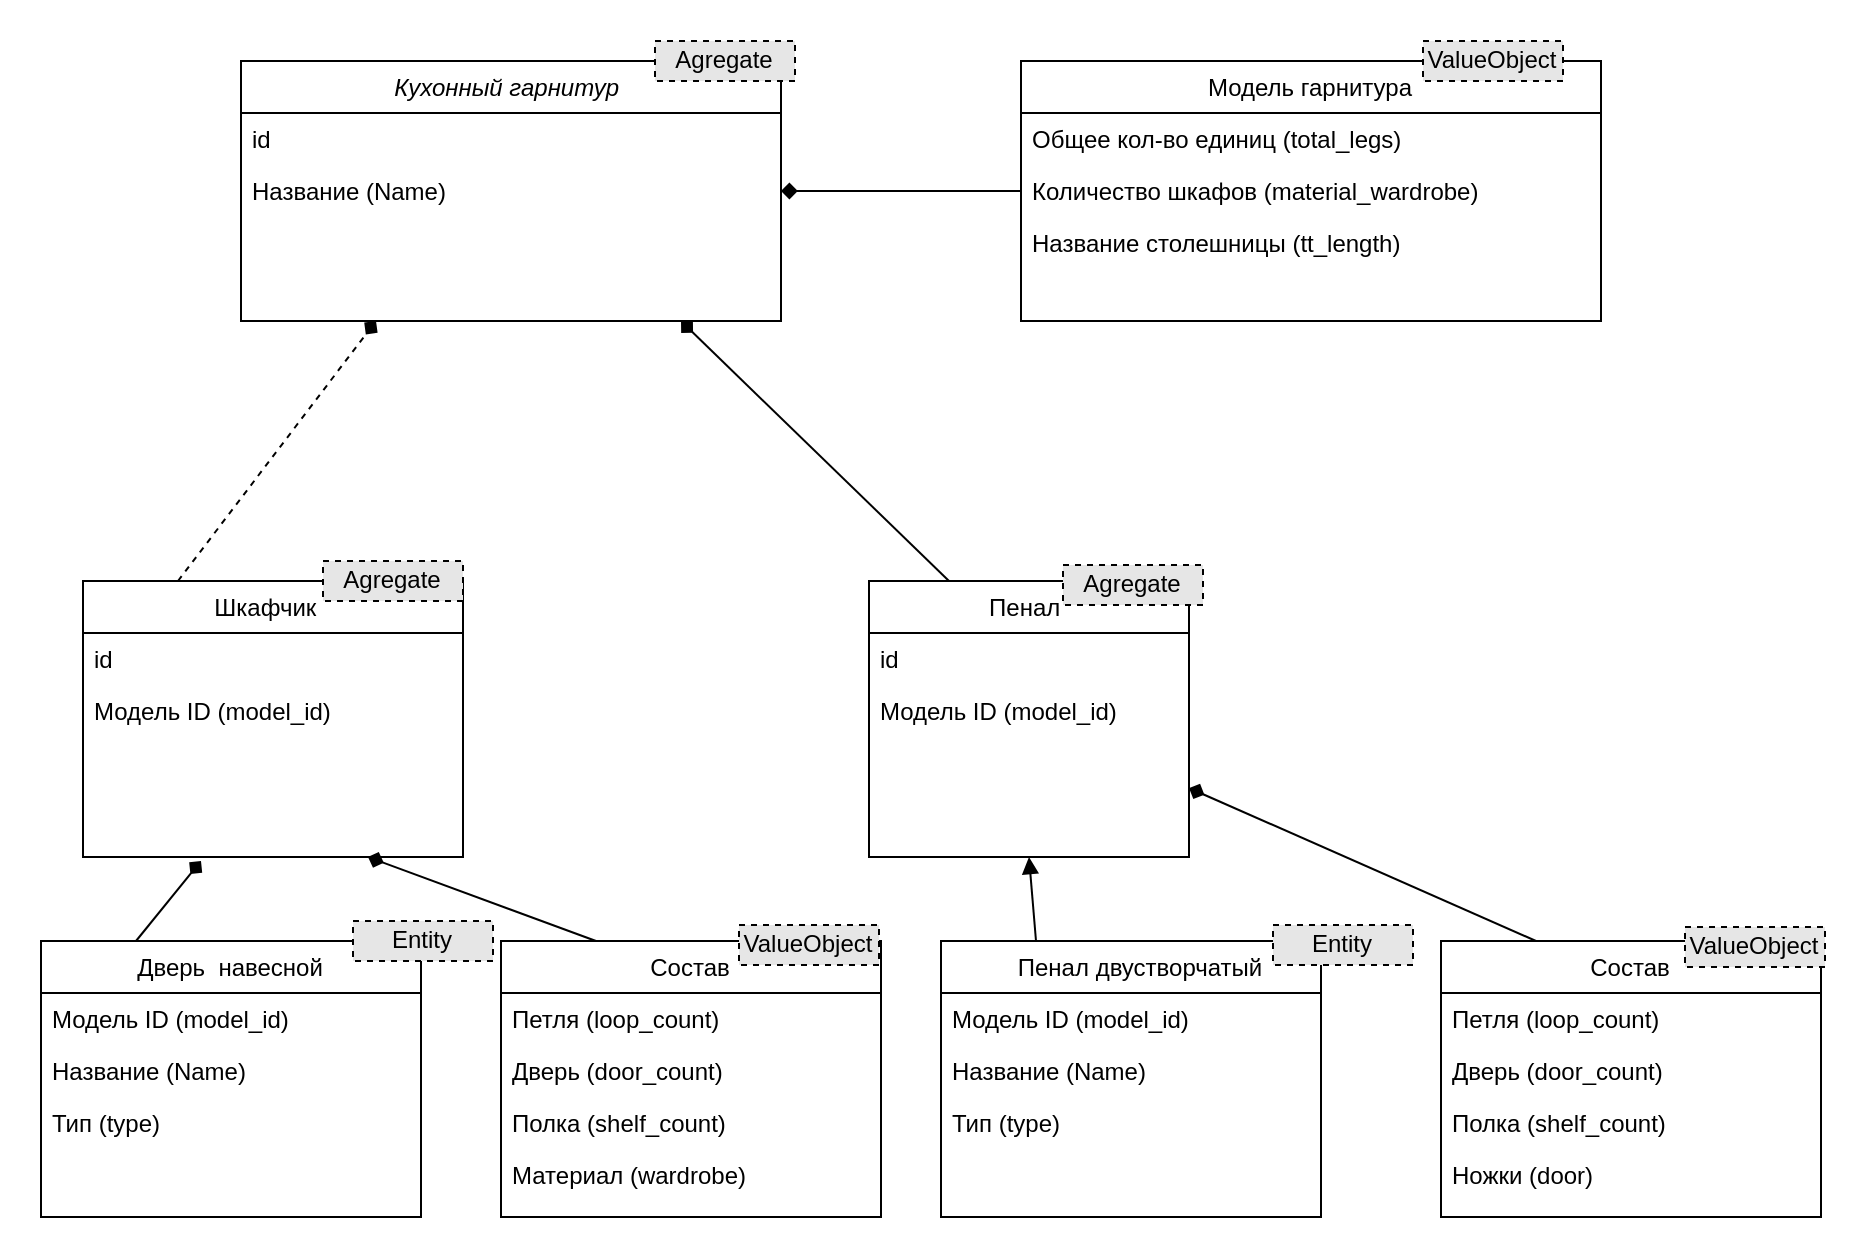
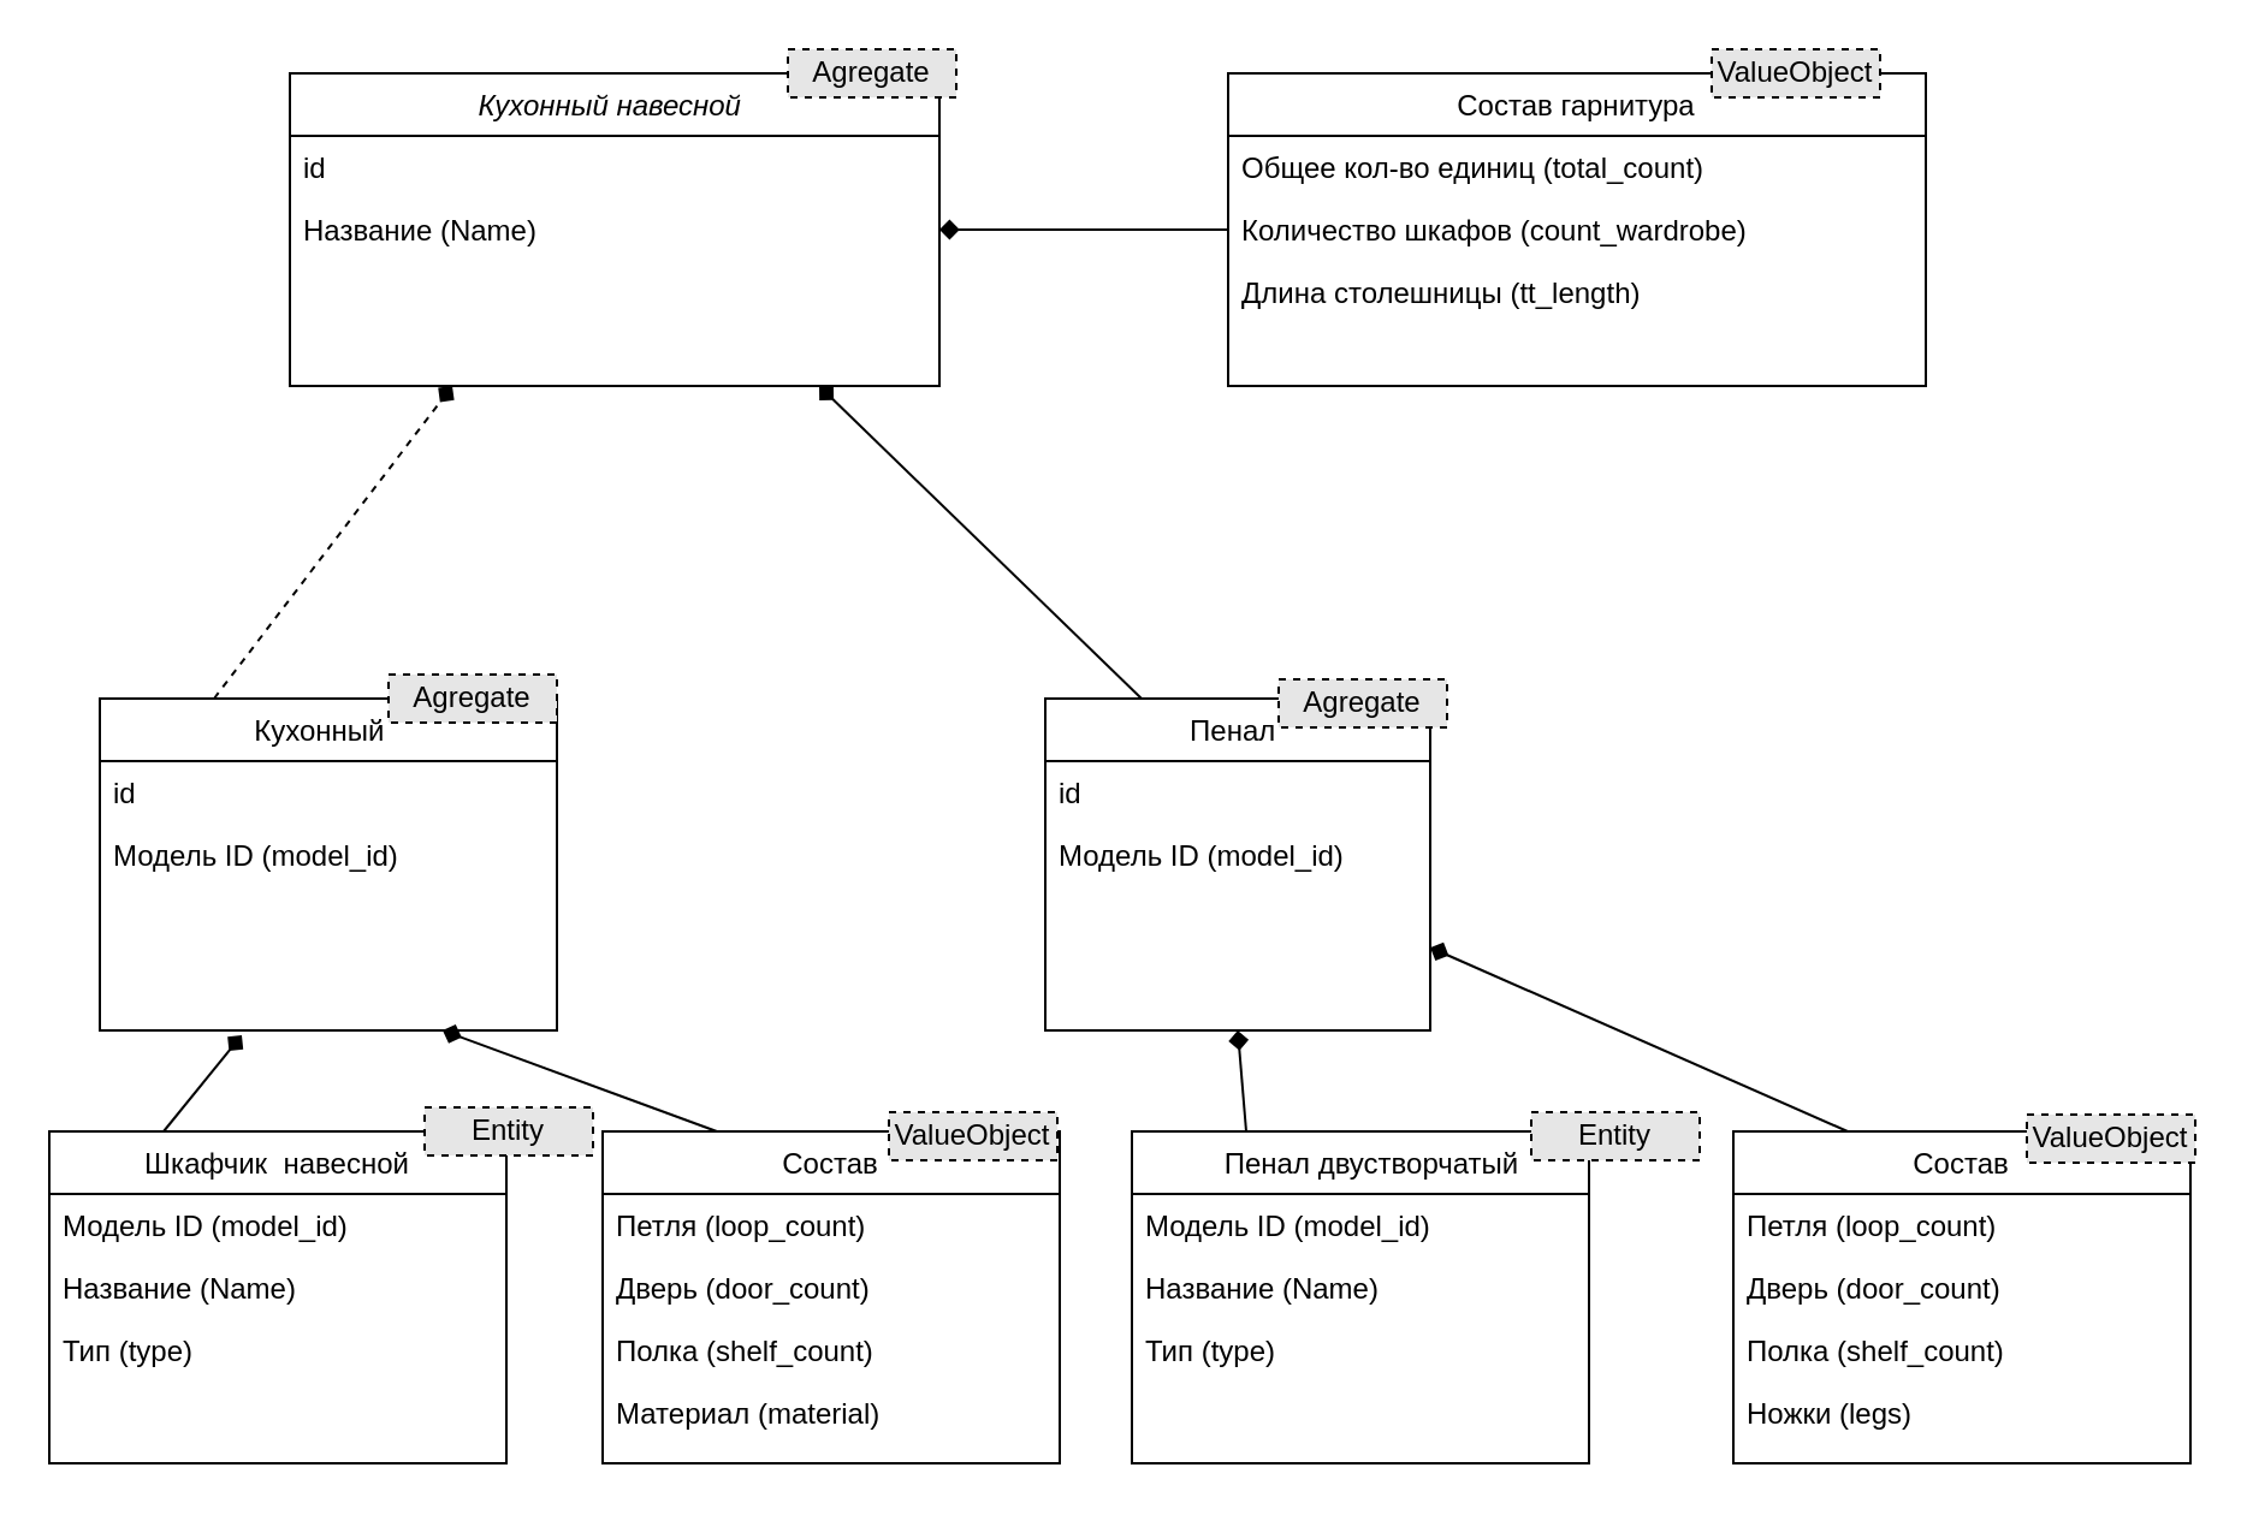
  <mxCell id="0" />
  <mxCell id="1" parent="0" />
- <mxCell id="2" value="Кухонный гарнитур " style="swimlane;fontStyle=2;align=center;verticalAlign=top;childLayout=stackLayout;horizontal=1;startSize=26;horizontalStack=0;resizeParent=1;resizeLast=0;collapsible=1;marginBottom=0;rounded=0;shadow=0;strokeWidth=1;" parent="1" vertex="1"><mxGeometry x="120" y="30" width="270" height="130" as="geometry"><mxRectangle x="230" y="140" width="160" height="26" as="alternateBounds" /></mxGeometry></mxCell>
+ <mxCell id="2" value="Кухонный навесной " style="swimlane;fontStyle=2;align=center;verticalAlign=top;childLayout=stackLayout;horizontal=1;startSize=26;horizontalStack=0;resizeParent=1;resizeLast=0;collapsible=1;marginBottom=0;rounded=0;shadow=0;strokeWidth=1;" parent="1" vertex="1"><mxGeometry x="120" y="30" width="270" height="130" as="geometry"><mxRectangle x="230" y="140" width="160" height="26" as="alternateBounds" /></mxGeometry></mxCell>
  <mxCell id="3" value="id" style="text;align=left;verticalAlign=top;spacingLeft=4;spacingRight=4;overflow=hidden;rotatable=0;points=[[0,0.5],[1,0.5]];portConstraint=eastwest;" parent="2" vertex="1"><mxGeometry y="26" width="270" height="26" as="geometry" /></mxCell>
  <mxCell id="4" value="Название (Name)" style="text;align=left;verticalAlign=top;spacingLeft=4;spacingRight=4;overflow=hidden;rotatable=0;points=[[0,0.5],[1,0.5]];portConstraint=eastwest;rounded=0;shadow=0;html=0;" parent="2" vertex="1"><mxGeometry y="52" width="270" height="26" as="geometry" /></mxCell>
  <mxCell id="5" style="edgeStyle=none;html=1;exitX=0.25;exitY=0;exitDx=0;exitDy=0;entryX=0.25;entryY=1;entryDx=0;entryDy=0;fontColor=#000000;endArrow=diamond;endFill=1;strokeColor=default;dashed=1;" edge="1" parent="1" source="6" target="2"><mxGeometry relative="1" as="geometry" /></mxCell>
- <mxCell id="6" value="Шкафчик  " style="swimlane;fontStyle=0;align=center;verticalAlign=top;childLayout=stackLayout;horizontal=1;startSize=26;horizontalStack=0;resizeParent=1;resizeLast=0;collapsible=1;marginBottom=0;rounded=0;shadow=0;strokeWidth=1;" parent="1" vertex="1"><mxGeometry x="41" y="290" width="190" height="138" as="geometry"><mxRectangle x="130" y="380" width="160" height="26" as="alternateBounds" /></mxGeometry></mxCell>
+ <mxCell id="6" value="Кухонный  " style="swimlane;fontStyle=0;align=center;verticalAlign=top;childLayout=stackLayout;horizontal=1;startSize=26;horizontalStack=0;resizeParent=1;resizeLast=0;collapsible=1;marginBottom=0;rounded=0;shadow=0;strokeWidth=1;" parent="1" vertex="1"><mxGeometry x="41" y="290" width="190" height="138" as="geometry"><mxRectangle x="130" y="380" width="160" height="26" as="alternateBounds" /></mxGeometry></mxCell>
  <mxCell id="7" value="id" style="text;align=left;verticalAlign=top;spacingLeft=4;spacingRight=4;overflow=hidden;rotatable=0;points=[[0,0.5],[1,0.5]];portConstraint=eastwest;" vertex="1" parent="6"><mxGeometry y="26" width="190" height="26" as="geometry" /></mxCell>
  <mxCell id="8" value="Модель ID (model_id)" style="text;align=left;verticalAlign=top;spacingLeft=4;spacingRight=4;overflow=hidden;rotatable=0;points=[[0,0.5],[1,0.5]];portConstraint=eastwest;" parent="6" vertex="1"><mxGeometry y="52" width="190" height="26" as="geometry" /></mxCell>
- <mxCell id="9" value="Модель гарнитура" style="swimlane;fontStyle=0;align=center;verticalAlign=top;childLayout=stackLayout;horizontal=1;startSize=26;horizontalStack=0;resizeParent=1;resizeLast=0;collapsible=1;marginBottom=0;rounded=0;shadow=0;strokeWidth=1;" parent="1" vertex="1"><mxGeometry x="510" y="30" width="290" height="130" as="geometry"><mxRectangle x="550" y="140" width="160" height="26" as="alternateBounds" /></mxGeometry></mxCell>
- <mxCell id="10" value="Общее кол-во единиц (total_legs)" style="text;align=left;verticalAlign=top;spacingLeft=4;spacingRight=4;overflow=hidden;rotatable=0;points=[[0,0.5],[1,0.5]];portConstraint=eastwest;" vertex="1" parent="9"><mxGeometry y="26" width="290" height="26" as="geometry" /></mxCell>
- <mxCell id="11" value="Количество шкафов (material_wardrobe)" style="text;align=left;verticalAlign=top;spacingLeft=4;spacingRight=4;overflow=hidden;rotatable=0;points=[[0,0.5],[1,0.5]];portConstraint=eastwest;" vertex="1" parent="9"><mxGeometry y="52" width="290" height="26" as="geometry" /></mxCell>
- <mxCell id="12" value="Название столешницы (tt_length)" style="text;align=left;verticalAlign=top;spacingLeft=4;spacingRight=4;overflow=hidden;rotatable=0;points=[[0,0.5],[1,0.5]];portConstraint=eastwest;" vertex="1" parent="9"><mxGeometry y="78" width="290" height="26" as="geometry" /></mxCell>
+ <mxCell id="9" value="Состав гарнитура" style="swimlane;fontStyle=0;align=center;verticalAlign=top;childLayout=stackLayout;horizontal=1;startSize=26;horizontalStack=0;resizeParent=1;resizeLast=0;collapsible=1;marginBottom=0;rounded=0;shadow=0;strokeWidth=1;" parent="1" vertex="1"><mxGeometry x="510" y="30" width="290" height="130" as="geometry"><mxRectangle x="550" y="140" width="160" height="26" as="alternateBounds" /></mxGeometry></mxCell>
+ <mxCell id="10" value="Общее кол-во единиц (total_count)" style="text;align=left;verticalAlign=top;spacingLeft=4;spacingRight=4;overflow=hidden;rotatable=0;points=[[0,0.5],[1,0.5]];portConstraint=eastwest;" vertex="1" parent="9"><mxGeometry y="26" width="290" height="26" as="geometry" /></mxCell>
+ <mxCell id="11" value="Количество шкафов (count_wardrobe)" style="text;align=left;verticalAlign=top;spacingLeft=4;spacingRight=4;overflow=hidden;rotatable=0;points=[[0,0.5],[1,0.5]];portConstraint=eastwest;" vertex="1" parent="9"><mxGeometry y="52" width="290" height="26" as="geometry" /></mxCell>
+ <mxCell id="12" value="Длина столешницы (tt_length)" style="text;align=left;verticalAlign=top;spacingLeft=4;spacingRight=4;overflow=hidden;rotatable=0;points=[[0,0.5],[1,0.5]];portConstraint=eastwest;" vertex="1" parent="9"><mxGeometry y="78" width="290" height="26" as="geometry" /></mxCell>
  <mxCell id="13" style="html=1;exitX=0.25;exitY=0;exitDx=0;exitDy=0;fontColor=#000000;endArrow=diamond;endFill=1;strokeColor=default;" edge="1" parent="1" source="14"><mxGeometry relative="1" as="geometry"><mxPoint x="340" y="160" as="targetPoint" /></mxGeometry></mxCell>
  <mxCell id="14" value="Пенал " style="swimlane;fontStyle=0;align=center;verticalAlign=top;childLayout=stackLayout;horizontal=1;startSize=26;horizontalStack=0;resizeParent=1;resizeLast=0;collapsible=1;marginBottom=0;rounded=0;shadow=0;strokeWidth=1;" parent="1" vertex="1"><mxGeometry x="434" y="290" width="160" height="138" as="geometry"><mxRectangle x="130" y="380" width="160" height="26" as="alternateBounds" /></mxGeometry></mxCell>
  <mxCell id="15" value="id" style="text;align=left;verticalAlign=top;spacingLeft=4;spacingRight=4;overflow=hidden;rotatable=0;points=[[0,0.5],[1,0.5]];portConstraint=eastwest;" parent="14" vertex="1"><mxGeometry y="26" width="160" height="26" as="geometry" /></mxCell>
  <mxCell id="16" value="Модель ID (model_id)" style="text;align=left;verticalAlign=top;spacingLeft=4;spacingRight=4;overflow=hidden;rotatable=0;points=[[0,0.5],[1,0.5]];portConstraint=eastwest;" vertex="1" parent="14"><mxGeometry y="52" width="160" height="26" as="geometry" /></mxCell>
  <mxCell id="17" value="&lt;font color=&quot;#000000&quot;&gt;Agregate&lt;/font&gt;" style="rounded=0;whiteSpace=wrap;html=1;dashed=1;fillColor=#E6E6E6;" parent="1" vertex="1"><mxGeometry x="327" y="20" width="70" height="20" as="geometry" /></mxCell>
  <mxCell id="18" value="&lt;font color=&quot;#000000&quot;&gt;Agregate&lt;/font&gt;" style="rounded=0;whiteSpace=wrap;html=1;dashed=1;fillColor=#E6E6E6;" parent="1" vertex="1"><mxGeometry x="161" y="280" width="70" height="20" as="geometry" /></mxCell>
  <mxCell id="19" style="edgeStyle=none;html=1;exitX=0.25;exitY=0;exitDx=0;exitDy=0;fontColor=#000000;endArrow=diamond;endFill=1;strokeColor=default;" edge="1" parent="1" source="20"><mxGeometry relative="1" as="geometry"><mxPoint x="100" y="430" as="targetPoint" /></mxGeometry></mxCell>
- <mxCell id="20" value="Дверь  навесной" style="swimlane;fontStyle=0;align=center;verticalAlign=top;childLayout=stackLayout;horizontal=1;startSize=26;horizontalStack=0;resizeParent=1;resizeLast=0;collapsible=1;marginBottom=0;rounded=0;shadow=0;strokeWidth=1;" vertex="1" parent="1"><mxGeometry y="470" width="190" height="138" as="geometry" x="20"><mxRectangle x="130" y="380" width="160" height="26" as="alternateBounds" /></mxGeometry></mxCell>
+ <mxCell id="20" value="Шкафчик  навесной" style="swimlane;fontStyle=0;align=center;verticalAlign=top;childLayout=stackLayout;horizontal=1;startSize=26;horizontalStack=0;resizeParent=1;resizeLast=0;collapsible=1;marginBottom=0;rounded=0;shadow=0;strokeWidth=1;" vertex="1" parent="1"><mxGeometry y="470" width="190" height="138" as="geometry" x="20"><mxRectangle x="130" y="380" width="160" height="26" as="alternateBounds" /></mxGeometry></mxCell>
  <mxCell id="21" value="Модель ID (model_id)" style="text;align=left;verticalAlign=top;spacingLeft=4;spacingRight=4;overflow=hidden;rotatable=0;points=[[0,0.5],[1,0.5]];portConstraint=eastwest;" vertex="1" parent="20"><mxGeometry y="26" width="190" height="26" as="geometry" /></mxCell>
  <mxCell id="22" value="Название (Name)" style="text;align=left;verticalAlign=top;spacingLeft=4;spacingRight=4;overflow=hidden;rotatable=0;points=[[0,0.5],[1,0.5]];portConstraint=eastwest;" vertex="1" parent="20"><mxGeometry y="52" width="190" height="26" as="geometry" /></mxCell>
  <mxCell id="23" value="Тип (type)" style="text;align=left;verticalAlign=top;spacingLeft=4;spacingRight=4;overflow=hidden;rotatable=0;points=[[0,0.5],[1,0.5]];portConstraint=eastwest;" vertex="1" parent="20"><mxGeometry y="78" width="190" height="26" as="geometry" /></mxCell>
  <mxCell id="24" value="&lt;span&gt;&lt;font color=&quot;#000000&quot;&gt;Entity&lt;/font&gt;&lt;/span&gt;" style="rounded=0;whiteSpace=wrap;html=1;dashed=1;fillColor=#E6E6E6;" vertex="1" parent="1"><mxGeometry x="176" y="460" width="70" height="20" as="geometry" /></mxCell>
  <mxCell id="25" value="&lt;font color=&quot;#000000&quot;&gt;ValueObject&lt;/font&gt;" style="rounded=0;whiteSpace=wrap;html=1;dashed=1;fillColor=#E6E6E6;" vertex="1" parent="1"><mxGeometry x="711" y="20" width="70" height="20" as="geometry" /></mxCell>
  <mxCell id="26" value="&lt;font color=&quot;#000000&quot;&gt;Agregate&lt;/font&gt;" style="rounded=0;whiteSpace=wrap;html=1;dashed=1;fillColor=#E6E6E6;" vertex="1" parent="1"><mxGeometry x="531" y="282" width="70" height="20" as="geometry" /></mxCell>
  <mxCell id="27" style="edgeStyle=none;html=1;exitX=0.25;exitY=0;exitDx=0;exitDy=0;entryX=0.75;entryY=1;entryDx=0;entryDy=0;fontColor=#000000;endArrow=diamond;endFill=1;strokeColor=default;" edge="1" parent="1" source="28" target="6"><mxGeometry relative="1" as="geometry" /></mxCell>
  <mxCell id="28" value="Состав" style="swimlane;fontStyle=0;align=center;verticalAlign=top;childLayout=stackLayout;horizontal=1;startSize=26;horizontalStack=0;resizeParent=1;resizeLast=0;collapsible=1;marginBottom=0;rounded=0;shadow=0;strokeWidth=1;" vertex="1" parent="1"><mxGeometry x="250" y="470" width="190" height="138" as="geometry"><mxRectangle x="130" y="380" width="160" height="26" as="alternateBounds" /></mxGeometry></mxCell>
  <mxCell id="29" value="Петля (loop_count)" style="text;align=left;verticalAlign=top;spacingLeft=4;spacingRight=4;overflow=hidden;rotatable=0;points=[[0,0.5],[1,0.5]];portConstraint=eastwest;" vertex="1" parent="28"><mxGeometry y="26" width="190" height="26" as="geometry" /></mxCell>
  <mxCell id="30" value="Дверь (door_count)" style="text;align=left;verticalAlign=top;spacingLeft=4;spacingRight=4;overflow=hidden;rotatable=0;points=[[0,0.5],[1,0.5]];portConstraint=eastwest;" vertex="1" parent="28"><mxGeometry y="52" width="190" height="26" as="geometry" /></mxCell>
  <mxCell id="31" value="Полка (shelf_count)" style="text;align=left;verticalAlign=top;spacingLeft=4;spacingRight=4;overflow=hidden;rotatable=0;points=[[0,0.5],[1,0.5]];portConstraint=eastwest;" vertex="1" parent="28"><mxGeometry y="78" width="190" height="26" as="geometry" /></mxCell>
- <mxCell id="32" value="Материал (wardrobe)" style="text;align=left;verticalAlign=top;spacingLeft=4;spacingRight=4;overflow=hidden;rotatable=0;points=[[0,0.5],[1,0.5]];portConstraint=eastwest;" vertex="1" parent="28"><mxGeometry y="104" width="190" height="26" as="geometry" /></mxCell>
+ <mxCell id="32" value="Материал (material)" style="text;align=left;verticalAlign=top;spacingLeft=4;spacingRight=4;overflow=hidden;rotatable=0;points=[[0,0.5],[1,0.5]];portConstraint=eastwest;" vertex="1" parent="28"><mxGeometry y="104" width="190" height="26" as="geometry" /></mxCell>
  <mxCell id="33" value="&lt;span style=&quot;color: rgb(0 , 0 , 0)&quot;&gt;ValueObject&lt;/span&gt;" style="rounded=0;whiteSpace=wrap;html=1;dashed=1;fillColor=#E6E6E6;" vertex="1" parent="1"><mxGeometry x="369" y="462" width="70" height="20" as="geometry" /></mxCell>
- <mxCell id="34" style="html=1;exitX=0.25;exitY=0;exitDx=0;exitDy=0;entryX=0.5;entryY=1;entryDx=0;entryDy=0;fontColor=#000000;endArrow=block;endFill=1;strokeColor=default;" edge="1" parent="1" source="35" target="14"><mxGeometry relative="1" as="geometry" /></mxCell>
+ <mxCell id="34" style="html=1;exitX=0.25;exitY=0;exitDx=0;exitDy=0;entryX=0.5;entryY=1;entryDx=0;entryDy=0;fontColor=#000000;endArrow=diamond;endFill=1;strokeColor=default;" edge="1" parent="1" source="35" target="14"><mxGeometry relative="1" as="geometry" /></mxCell>
  <mxCell id="35" value="   Пенал двустворчатый" style="swimlane;fontStyle=0;align=center;verticalAlign=top;childLayout=stackLayout;horizontal=1;startSize=26;horizontalStack=0;resizeParent=1;resizeLast=0;collapsible=1;marginBottom=0;rounded=0;shadow=0;strokeWidth=1;" vertex="1" parent="1"><mxGeometry x="470" y="470" width="190" height="138" as="geometry"><mxRectangle x="130" y="380" width="160" height="26" as="alternateBounds" /></mxGeometry></mxCell>
  <mxCell id="36" value="Модель ID (model_id)" style="text;align=left;verticalAlign=top;spacingLeft=4;spacingRight=4;overflow=hidden;rotatable=0;points=[[0,0.5],[1,0.5]];portConstraint=eastwest;" vertex="1" parent="35"><mxGeometry y="26" width="190" height="26" as="geometry" /></mxCell>
  <mxCell id="37" value="Название (Name)" style="text;align=left;verticalAlign=top;spacingLeft=4;spacingRight=4;overflow=hidden;rotatable=0;points=[[0,0.5],[1,0.5]];portConstraint=eastwest;" vertex="1" parent="35"><mxGeometry y="52" width="190" height="26" as="geometry" /></mxCell>
  <mxCell id="38" value="Тип (type)" style="text;align=left;verticalAlign=top;spacingLeft=4;spacingRight=4;overflow=hidden;rotatable=0;points=[[0,0.5],[1,0.5]];portConstraint=eastwest;" vertex="1" parent="35"><mxGeometry y="78" width="190" height="26" as="geometry" /></mxCell>
  <mxCell id="39" value="&lt;span&gt;&lt;font color=&quot;#000000&quot;&gt;Entity&lt;/font&gt;&lt;/span&gt;" style="rounded=0;whiteSpace=wrap;html=1;dashed=1;fillColor=#E6E6E6;" vertex="1" parent="1"><mxGeometry x="636" y="462" width="70" height="20" as="geometry" /></mxCell>
  <mxCell id="40" style="edgeStyle=none;html=1;exitX=0.25;exitY=0;exitDx=0;exitDy=0;entryX=1;entryY=0.75;entryDx=0;entryDy=0;fontColor=#000000;endArrow=diamond;endFill=1;strokeColor=default;" edge="1" parent="1" source="41" target="14"><mxGeometry relative="1" as="geometry" /></mxCell>
  <mxCell id="41" value="Состав" style="swimlane;fontStyle=0;align=center;verticalAlign=top;childLayout=stackLayout;horizontal=1;startSize=26;horizontalStack=0;resizeParent=1;resizeLast=0;collapsible=1;marginBottom=0;rounded=0;shadow=0;strokeWidth=1;" vertex="1" parent="1"><mxGeometry x="720" y="470" width="190" height="138" as="geometry"><mxRectangle x="130" y="380" width="160" height="26" as="alternateBounds" /></mxGeometry></mxCell>
  <mxCell id="42" value="Петля (loop_count)" style="text;align=left;verticalAlign=top;spacingLeft=4;spacingRight=4;overflow=hidden;rotatable=0;points=[[0,0.5],[1,0.5]];portConstraint=eastwest;" vertex="1" parent="41"><mxGeometry y="26" width="190" height="26" as="geometry" /></mxCell>
  <mxCell id="43" value="Дверь (door_count)" style="text;align=left;verticalAlign=top;spacingLeft=4;spacingRight=4;overflow=hidden;rotatable=0;points=[[0,0.5],[1,0.5]];portConstraint=eastwest;" vertex="1" parent="41"><mxGeometry y="52" width="190" height="26" as="geometry" /></mxCell>
  <mxCell id="44" value="Полка (shelf_count)" style="text;align=left;verticalAlign=top;spacingLeft=4;spacingRight=4;overflow=hidden;rotatable=0;points=[[0,0.5],[1,0.5]];portConstraint=eastwest;" vertex="1" parent="41"><mxGeometry y="78" width="190" height="26" as="geometry" /></mxCell>
- <mxCell id="45" value="Ножки (door)" style="text;align=left;verticalAlign=top;spacingLeft=4;spacingRight=4;overflow=hidden;rotatable=0;points=[[0,0.5],[1,0.5]];portConstraint=eastwest;" vertex="1" parent="41"><mxGeometry y="104" width="190" height="26" as="geometry" /></mxCell>
+ <mxCell id="45" value="Ножки (legs)" style="text;align=left;verticalAlign=top;spacingLeft=4;spacingRight=4;overflow=hidden;rotatable=0;points=[[0,0.5],[1,0.5]];portConstraint=eastwest;" vertex="1" parent="41"><mxGeometry y="104" width="190" height="26" as="geometry" /></mxCell>
  <mxCell id="46" value="&lt;span style=&quot;color: rgb(0 , 0 , 0)&quot;&gt;ValueObject&lt;/span&gt;" style="rounded=0;whiteSpace=wrap;html=1;dashed=1;fillColor=#E6E6E6;" vertex="1" parent="1"><mxGeometry x="842" y="463" width="70" height="20" as="geometry" /></mxCell>
  <mxCell id="47" style="html=1;exitX=0;exitY=0.5;exitDx=0;exitDy=0;entryX=1;entryY=0.5;entryDx=0;entryDy=0;fontColor=#000000;endArrow=diamond;endFill=1;strokeColor=default;" edge="1" parent="1" source="11" target="4"><mxGeometry relative="1" as="geometry" /></mxCell>
